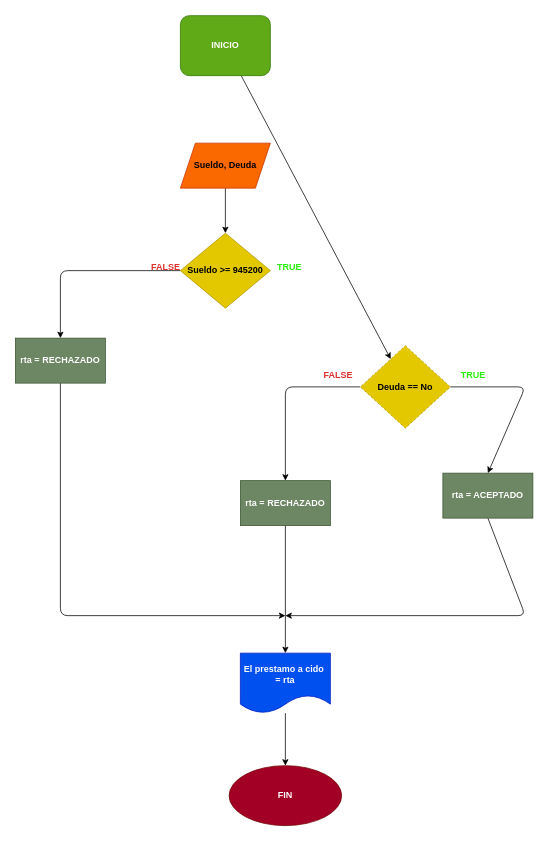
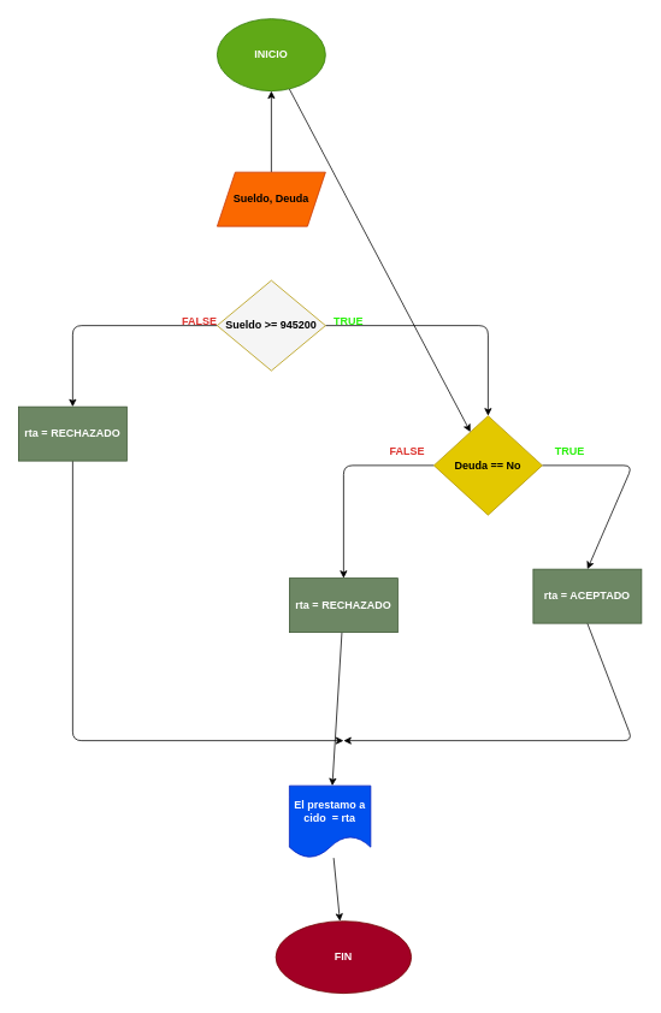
  <mxCell id="0" />
  <mxCell id="1" parent="0" />
  <mxCell id="2" value="" style="edgeStyle=none;html=1;" parent="1" source="3" target="15" edge="1"><mxGeometry relative="1" as="geometry" /></mxCell>
- <mxCell id="3" value="&lt;b&gt;INICIO&lt;/b&gt;" style="whiteSpace=wrap;html=1;fillColor=#60a917;fontColor=#ffffff;strokeColor=#2D7600;rounded=1;" parent="1" vertex="1"><mxGeometry x="240" y="20" width="120" height="80" as="geometry" /></mxCell>
- <mxCell id="4" value="" style="edgeStyle=none;html=1;" parent="1" source="5" target="8" edge="1"><mxGeometry relative="1" as="geometry" /></mxCell>
+ <mxCell id="3" value="&lt;b&gt;INICIO&lt;/b&gt;" style="ellipse;whiteSpace=wrap;html=1;fillColor=#60a917;fontColor=#ffffff;strokeColor=#2D7600;" parent="1" vertex="1"><mxGeometry x="240" y="20" width="120" height="80" as="geometry" /></mxCell>
+ <mxCell id="4" value="" style="edgeStyle=none;html=1;" parent="1" source="5" target="3" edge="1"><mxGeometry relative="1" as="geometry" /></mxCell>
  <mxCell id="5" value="&lt;b&gt;Sueldo, Deuda&lt;/b&gt;" style="shape=parallelogram;perimeter=parallelogramPerimeter;whiteSpace=wrap;html=1;fixedSize=1;fillColor=#fa6800;fontColor=#000000;strokeColor=#C73500;" parent="1" vertex="1"><mxGeometry x="240" y="190" width="120" height="60" as="geometry" /></mxCell>
+ <mxCell id="6" style="edgeStyle=none;html=1;entryX=0.5;entryY=0;entryDx=0;entryDy=0;" parent="1" source="8" target="15" edge="1"><mxGeometry relative="1" as="geometry"><Array as="points"><mxPoint x="540" y="360" /></Array><mxPoint x="540" y="470" as="targetPoint" /></mxGeometry></mxCell>
  <mxCell id="7" value="" style="edgeStyle=none;html=1;entryX=0.5;entryY=0;entryDx=0;entryDy=0;" parent="1" source="8" target="20" edge="1"><mxGeometry relative="1" as="geometry"><Array as="points"><mxPoint y="360" x="80" /></Array><mxPoint x="70" y="430" as="targetPoint" /></mxGeometry></mxCell>
- <mxCell id="8" value="&lt;b&gt;Sueldo &amp;gt;= 945200&lt;/b&gt;" style="rhombus;whiteSpace=wrap;html=1;fillColor=#e3c800;fontColor=#000000;strokeColor=#B09500;" parent="1" vertex="1"><mxGeometry x="240" y="310" width="120" height="100" as="geometry" /></mxCell>
+ <mxCell id="8" value="&lt;b&gt;Sueldo &amp;gt;= 945200&lt;/b&gt;" style="rhombus;whiteSpace=wrap;html=1;fillColor=#f5f5f5;fontColor=#000000;strokeColor=#B09500;" parent="1" vertex="1"><mxGeometry x="240" y="310" width="120" height="100" as="geometry" /></mxCell>
  <mxCell id="9" style="edgeStyle=none;html=1;exitX=0.5;exitY=1;exitDx=0;exitDy=0;" parent="1" source="22" edge="1"><mxGeometry relative="1" as="geometry"><mxPoint x="380" y="820" as="targetPoint" /><Array as="points"><mxPoint x="700" y="820" /></Array><mxPoint x="660" y="730" as="sourcePoint" /></mxGeometry></mxCell>
  <mxCell id="10" value="&lt;b&gt;&lt;font color=&quot;#28f00a&quot;&gt;TRUE&lt;/font&gt;&lt;/b&gt;" style="text;html=1;align=center;verticalAlign=middle;resizable=0;points=[];autosize=1;strokeColor=none;fillColor=none;" parent="1" vertex="1"><mxGeometry x="355" y="340" width="60" height="30" as="geometry" /></mxCell>
  <mxCell id="11" style="edgeStyle=none;html=1;exitX=0.5;exitY=1;exitDx=0;exitDy=0;" parent="1" source="20" edge="1"><mxGeometry relative="1" as="geometry"><mxPoint x="380" y="820" as="targetPoint" /><Array as="points"><mxPoint y="820" x="80" /></Array><mxPoint x="90" y="600" as="sourcePoint" /></mxGeometry></mxCell>
  <mxCell id="12" value="&lt;b&gt;&lt;font color=&quot;#dc332e&quot;&gt;FALSE&lt;/font&gt;&lt;/b&gt;" style="text;html=1;align=center;verticalAlign=middle;resizable=0;points=[];autosize=1;strokeColor=none;fillColor=none;" parent="1" vertex="1"><mxGeometry x="190" y="340" width="60" height="30" as="geometry" /></mxCell>
  <mxCell id="13" style="edgeStyle=none;html=1;entryX=0.5;entryY=0;entryDx=0;entryDy=0;" parent="1" source="15" target="22" edge="1"><mxGeometry relative="1" as="geometry"><Array as="points"><mxPoint x="700" y="515" /></Array><mxPoint x="750" y="590" as="targetPoint" /></mxGeometry></mxCell>
  <mxCell id="14" value="" style="edgeStyle=none;html=1;entryX=0.5;entryY=0;entryDx=0;entryDy=0;" parent="1" source="15" target="21" edge="1"><mxGeometry relative="1" as="geometry"><Array as="points"><mxPoint x="380" y="515" /></Array><mxPoint x="310" y="570" as="targetPoint" /></mxGeometry></mxCell>
- <mxCell id="15" value="&lt;b&gt;Deuda == No&lt;/b&gt;" style="rhombus;whiteSpace=wrap;html=1;fillColor=#e3c800;fontColor=#000000;strokeColor=#B09500;dashed=1;" parent="1" vertex="1"><mxGeometry x="480" y="460" width="120" height="110" as="geometry" /></mxCell>
+ <mxCell id="15" value="&lt;b&gt;Deuda == No&lt;/b&gt;" style="rhombus;whiteSpace=wrap;html=1;fillColor=#e3c800;fontColor=#000000;strokeColor=#B09500;" parent="1" vertex="1"><mxGeometry x="480" y="460" width="120" height="110" as="geometry" /></mxCell>
  <mxCell id="16" style="edgeStyle=none;html=1;" parent="1" source="21" target="24" edge="1"><mxGeometry relative="1" as="geometry"><mxPoint x="380" y="880" as="targetPoint" /><mxPoint x="380" y="710" as="sourcePoint" /></mxGeometry></mxCell>
  <mxCell id="17" value="&lt;b&gt;FIN&lt;/b&gt;" style="ellipse;whiteSpace=wrap;html=1;fillColor=#a20025;fontColor=#ffffff;strokeColor=#6F0000;" parent="1" vertex="1"><mxGeometry x="305" y="1020" width="150" height="80" as="geometry" /></mxCell>
  <mxCell id="18" value="&lt;b&gt;&lt;font color=&quot;#28f00a&quot;&gt;TRUE&lt;/font&gt;&lt;/b&gt;" style="text;html=1;align=center;verticalAlign=middle;resizable=0;points=[];autosize=1;strokeColor=none;fillColor=none;" parent="1" vertex="1"><mxGeometry x="600" y="485" width="60" height="30" as="geometry" /></mxCell>
  <mxCell id="19" value="&lt;b&gt;&lt;font color=&quot;#dc332e&quot;&gt;FALSE&lt;/font&gt;&lt;/b&gt;" style="text;html=1;align=center;verticalAlign=middle;resizable=0;points=[];autosize=1;strokeColor=none;fillColor=none;" parent="1" vertex="1"><mxGeometry x="420" y="485" width="60" height="30" as="geometry" /></mxCell>
  <mxCell id="20" value="&lt;b&gt;rta = RECHAZADO&lt;/b&gt;" style="rounded=0;whiteSpace=wrap;html=1;fillColor=#6d8764;fontColor=#ffffff;strokeColor=#3A5431;" vertex="1" parent="1"><mxGeometry x="20" y="450" width="120" height="60" as="geometry" /></mxCell>
  <mxCell id="21" value="&lt;b&gt;rta = RECHAZADO&lt;/b&gt;" style="rounded=0;whiteSpace=wrap;html=1;fillColor=#6d8764;fontColor=#ffffff;strokeColor=#3A5431;" vertex="1" parent="1"><mxGeometry x="320" y="640" width="120" height="60" as="geometry" /></mxCell>
  <mxCell id="22" value="&lt;b&gt;rta = ACEPTADO&lt;/b&gt;" style="rounded=0;whiteSpace=wrap;html=1;fillColor=#6d8764;fontColor=#ffffff;strokeColor=#3A5431;" vertex="1" parent="1"><mxGeometry x="590" y="630" width="120" height="60" as="geometry" /></mxCell>
  <mxCell id="23" value="" style="edgeStyle=none;html=1;" edge="1" parent="1" source="24" target="17"><mxGeometry relative="1" as="geometry" /></mxCell>
- <mxCell id="24" value="&lt;b&gt;El prestamo a cido&amp;nbsp; = rta&lt;/b&gt;" style="shape=document;whiteSpace=wrap;html=1;boundedLbl=1;fillColor=#0050ef;fontColor=#ffffff;strokeColor=#001DBC;" vertex="1" parent="1"><mxGeometry x="320" y="870" width="120" height="80" as="geometry" /></mxCell>
+ <mxCell id="24" value="&lt;b&gt;El prestamo a cido&amp;nbsp; = rta&lt;/b&gt;" style="shape=document;whiteSpace=wrap;html=1;boundedLbl=1;fillColor=#0050ef;fontColor=#ffffff;strokeColor=#001DBC;" vertex="1" parent="1"><mxGeometry x="320" y="870" width="90" height="80" as="geometry" /></mxCell>
